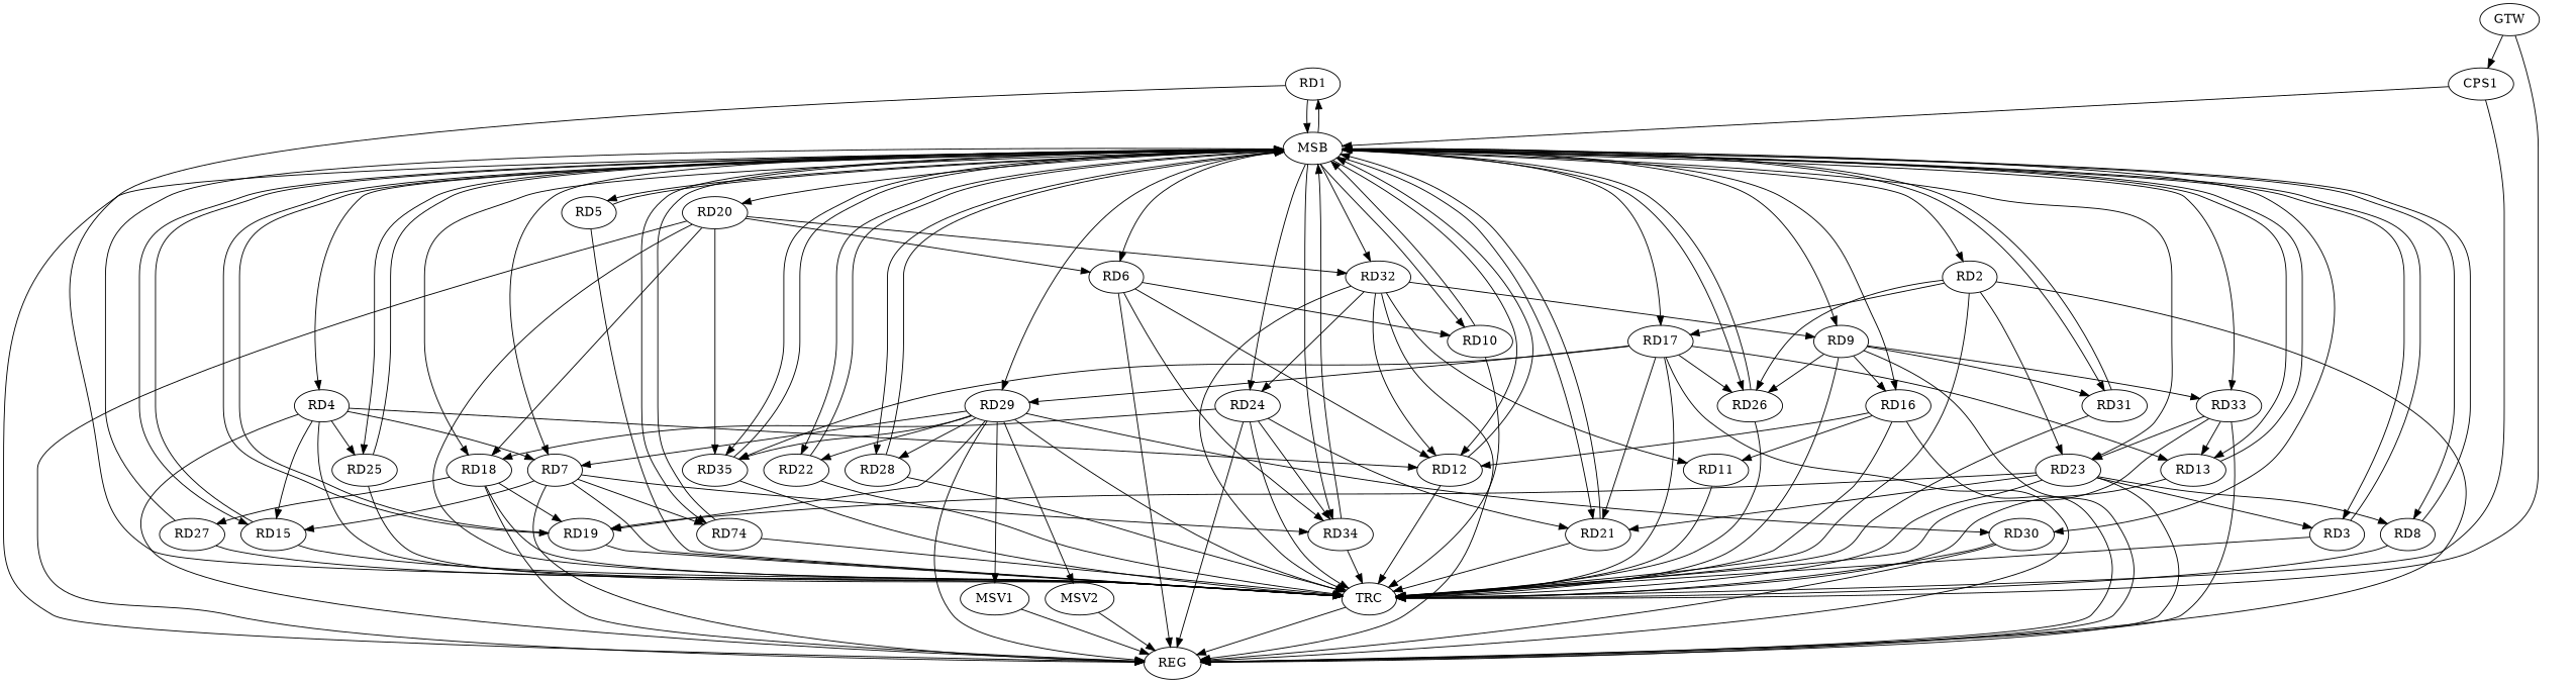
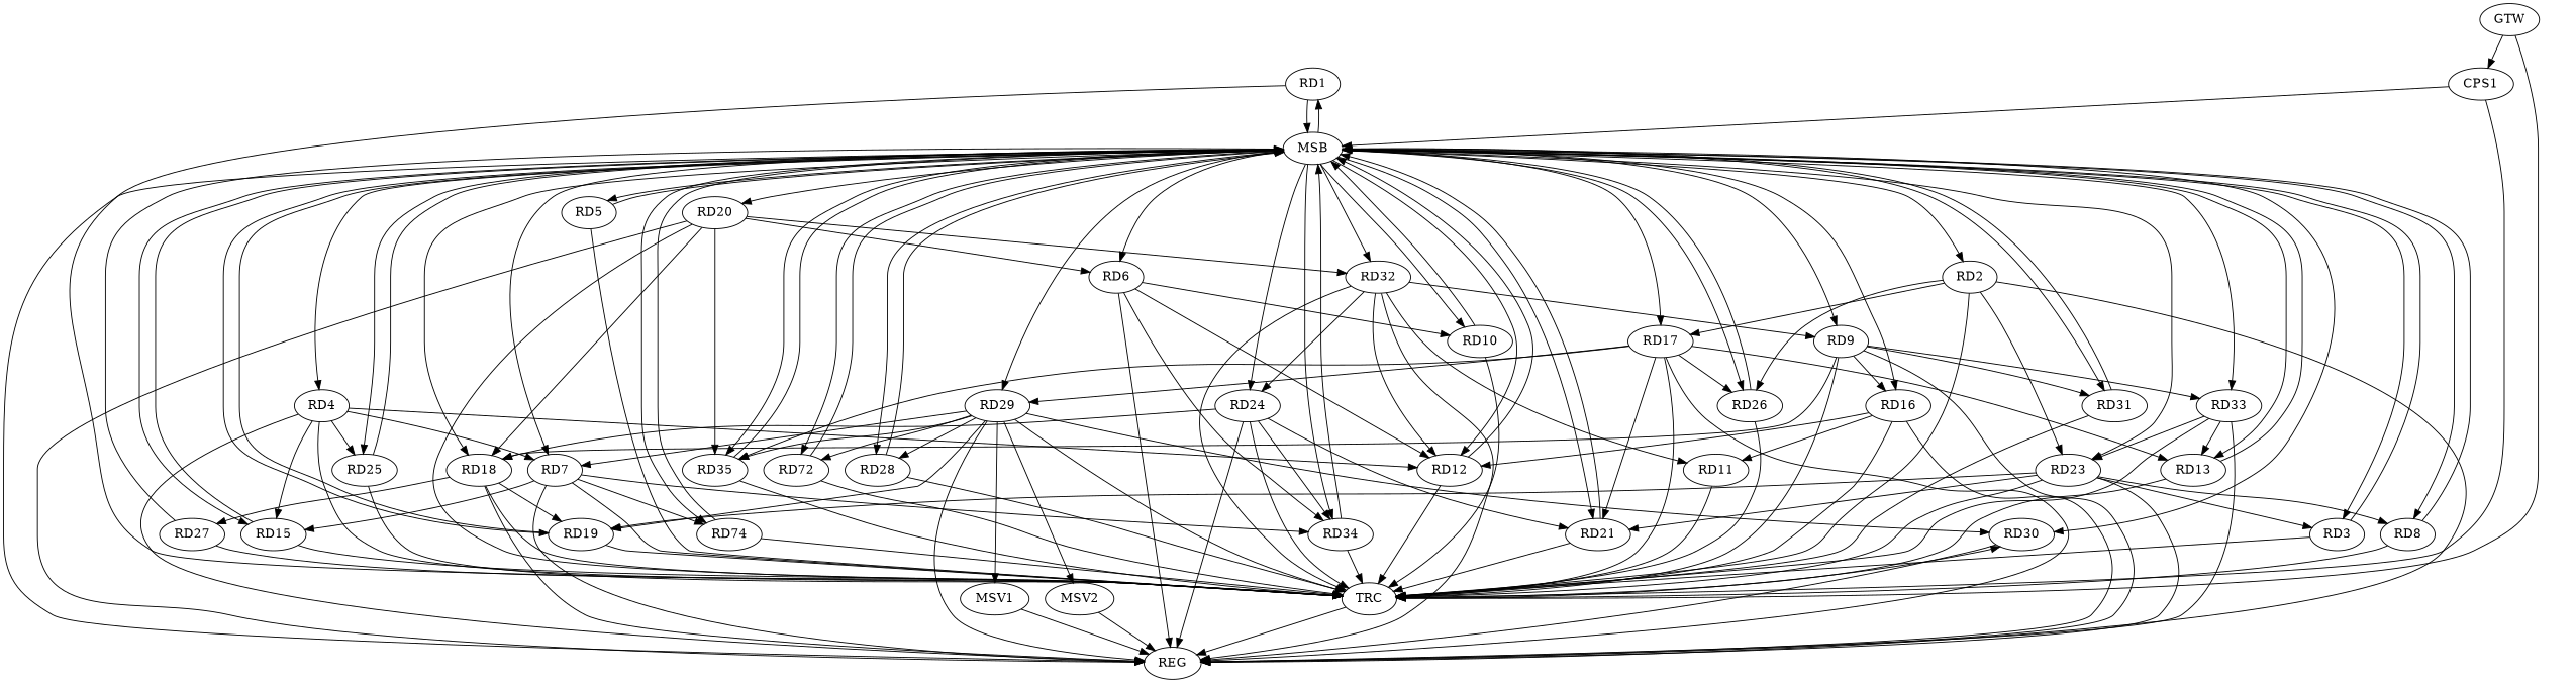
  strict digraph {
    n1 [label=RD1]
    n2 [label=MSB]
    n3 [label=TRC]
    n4 [label=RD2]
    n5 [label=RD17]
    n6 [label=RD23]
    n7 [label=RD26]
    n8 [label=REG]
    n9 [label=RD3]
    n10 [label=RD4]
    n11 [label=RD7]
    n12 [label=RD12]
    n13 [label=RD15]
    n14 [label=RD25]
    n15 [label=RD5]
    n16 [label=RD6]
    n17 [label=RD10]
    n18 [label=RD34]
    n19 [label=RD74]
    n20 [label=RD8]
    n21 [label=RD9]
    n22 [label=RD16]
    n23 [label=RD18]
    n24 [label=RD31]
    n25 [label=RD33]
    n26 [label=RD13]
    n27 [label=RD29]
    n28 [label=RD35]
    n29 [label=RD19]
    n30 [label=RD20]
    n31 [label=RD32]
    n32 [label=RD21]
-   n33 [label=RD22]
+   n33 [label=RD72]
    n34 [label=RD24]
    n35 [label=RD28]
    n36 [label=RD30]
    n37 [label=RD11]
    n38 [label=RD27]
    n39 [label=MSV1]
    n40 [label=MSV2]
    n41 [label=CPS1]
    n42 [label=GTW]
    n1 -> n2
    n1 -> n3
    n2 -> n1
    n2 -> n4
    n2 -> n5
    n2 -> n6
    n2 -> n7
    n2 -> n8
    n2 -> n9
    n2 -> n10
    n2 -> n11
    n2 -> n12
    n2 -> n13
    n2 -> n14
    n2 -> n15
    n2 -> n16
    n2 -> n17
    n2 -> n18
    n2 -> n19
    n2 -> n20
    n2 -> n21
    n2 -> n22
    n2 -> n23
    n2 -> n24
    n2 -> n25
    n2 -> n26
    n2 -> n27
    n2 -> n28
    n2 -> n29
    n2 -> n30
    n2 -> n31
    n2 -> n32
    n2 -> n33
    n2 -> n34
    n2 -> n35
    n2 -> n36
    n3 -> n8
    n4 -> n3
    n4 -> n5
    n4 -> n6
    n4 -> n7
    n4 -> n8
    n5 -> n3
    n5 -> n7
    n5 -> n8
    n5 -> n26
    n5 -> n27
    n5 -> n28
    n5 -> n32
    n6 -> n3
    n6 -> n8
    n6 -> n9
    n6 -> n20
    n6 -> n29
    n6 -> n32
    n7 -> n2
    n7 -> n3
    n9 -> n2
    n9 -> n3
    n10 -> n3
    n10 -> n8
    n10 -> n11
    n10 -> n12
    n10 -> n13
    n10 -> n14
    n11 -> n3
    n11 -> n8
    n11 -> n13
    n11 -> n18
    n11 -> n19
    n12 -> n2
    n12 -> n3
    n13 -> n2
    n13 -> n3
    n14 -> n2
    n14 -> n3
    n15 -> n2
    n15 -> n3
    n16 -> n8
    n16 -> n12
    n16 -> n17
    n16 -> n18
    n17 -> n2
    n17 -> n3
    n18 -> n2
    n18 -> n3
    n19 -> n2
    n19 -> n3
    n20 -> n2
    n20 -> n3
    n21 -> n3
    n21 -> n8
    n21 -> n22
-   n21 -> n7
+   n21 -> n23
    n21 -> n24
    n21 -> n25
    n22 -> n3
    n22 -> n8
    n22 -> n12
    n22 -> n37
    n23 -> n3
    n23 -> n8
    n23 -> n29
    n23 -> n38
    n24 -> n2
    n24 -> n3
    n25 -> n3
    n25 -> n6
    n25 -> n8
    n25 -> n26
    n26 -> n2
    n26 -> n3
    n27 -> n3
    n27 -> n8
    n27 -> n11
    n27 -> n28
    n27 -> n29
    n27 -> n33
    n27 -> n35
    n27 -> n36
    n27 -> n39
    n27 -> n40
    n28 -> n2
    n28 -> n3
    n29 -> n2
    n29 -> n3
    n30 -> n3
    n30 -> n8
    n30 -> n16
    n30 -> n23
    n30 -> n28
    n30 -> n31
    n31 -> n3
    n31 -> n8
    n31 -> n12
    n31 -> n21
    n31 -> n34
    n31 -> n37
    n32 -> n2
    n32 -> n3
    n33 -> n2
    n33 -> n3
    n34 -> n3
    n34 -> n8
    n34 -> n18
    n34 -> n23
    n34 -> n32
    n35 -> n2
    n35 -> n3
-   n36 -> n3
+   n3 -> n36
    n36 -> n8
    n37 -> n3
    n38 -> n2
    n38 -> n3
    n39 -> n8
    n40 -> n8
    n41 -> n2
    n41 -> n3
    n42 -> n3
    n42 -> n41
  }
